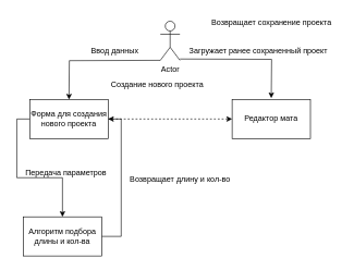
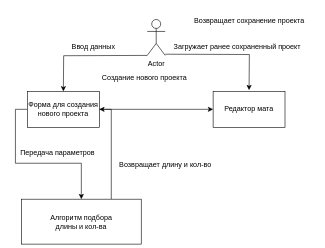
  <mxCell id="0" />
  <mxCell id="1" parent="0" />
  <mxCell id="2" style="edgeStyle=orthogonalEdgeStyle;rounded=0;orthogonalLoop=1;jettySize=auto;html=1;exitX=0;exitY=1;exitDx=0;exitDy=0;exitPerimeter=0;" edge="1" parent="1"><mxGeometry relative="1" as="geometry"><mxPoint x="245" y="92" as="sourcePoint" /><mxPoint x="105" y="152" as="targetPoint" /></mxGeometry></mxCell>
  <mxCell id="3" style="edgeStyle=orthogonalEdgeStyle;rounded=0;orthogonalLoop=1;jettySize=auto;html=1;exitX=1;exitY=1;exitDx=0;exitDy=0;exitPerimeter=0;entryX=0.5;entryY=0;entryDx=0;entryDy=0;" edge="1" parent="1"><mxGeometry relative="1" as="geometry"><mxPoint x="275" y="90" as="sourcePoint" /><mxPoint x="415" y="150" as="targetPoint" /></mxGeometry></mxCell>
  <mxCell id="4" value="Actor" style="shape=umlActor;verticalLabelPosition=bottom;verticalAlign=top;html=1;outlineConnect=0;" vertex="1" parent="1"><mxGeometry x="245" y="32" width="30" height="60" as="geometry" /></mxCell>
  <mxCell id="5" style="edgeStyle=orthogonalEdgeStyle;rounded=0;orthogonalLoop=1;jettySize=auto;html=1;exitX=0;exitY=0.5;exitDx=0;exitDy=0;entryX=0.5;entryY=0;entryDx=0;entryDy=0;" edge="1" parent="1" source="7" target="10"><mxGeometry relative="1" as="geometry" /></mxCell>
- <mxCell id="6" style="edgeStyle=orthogonalEdgeStyle;rounded=0;orthogonalLoop=1;jettySize=auto;html=1;entryX=0;entryY=0.5;entryDx=0;entryDy=0;dashed=1;" edge="1" parent="1" source="7" target="13"><mxGeometry relative="1" as="geometry" /></mxCell>
+ <mxCell id="6" style="edgeStyle=orthogonalEdgeStyle;rounded=0;orthogonalLoop=1;jettySize=auto;html=1;entryX=0;entryY=0.5;entryDx=0;entryDy=0;" edge="1" parent="1" source="7" target="13"><mxGeometry relative="1" as="geometry" /></mxCell>
  <mxCell id="7" value="Форма для создания нового проекта" style="rounded=0;whiteSpace=wrap;html=1;" vertex="1" parent="1"><mxGeometry x="45" y="152" width="120" height="60" as="geometry" /></mxCell>
- <mxCell id="8" value="Ввод данных" style="text;html=1;align=center;verticalAlign=middle;resizable=0;points=[];autosize=1;strokeColor=none;fillColor=none;" vertex="1" parent="1"><mxGeometry x="125" y="62" width="100" height="30" as="geometry" /></mxCell>
+ <mxCell id="8" value="Ввод данных" style="text;html=1;align=center;verticalAlign=middle;resizable=0;points=[];autosize=1;strokeColor=none;fillColor=none;" vertex="1" parent="1"><mxGeometry x="105" y="62" width="100" height="30" as="geometry" /></mxCell>
  <mxCell id="9" style="edgeStyle=orthogonalEdgeStyle;rounded=0;orthogonalLoop=1;jettySize=auto;html=1;entryX=1;entryY=0.5;entryDx=0;entryDy=0;" edge="1" parent="1" source="10" target="7"><mxGeometry relative="1" as="geometry"><Array as="points"><mxPoint x="185" y="362" /><mxPoint x="185" y="182" /></Array></mxGeometry></mxCell>
- <mxCell id="10" value="Алгоритм подбора&lt;br&gt;длины и кол-ва" style="rounded=0;whiteSpace=wrap;html=1;" vertex="1" parent="1"><mxGeometry x="35" y="332" width="120" height="60" as="geometry" /></mxCell>
- <mxCell id="11" value="Передача параметров" style="text;html=1;align=center;verticalAlign=middle;resizable=0;points=[];autosize=1;strokeColor=none;fillColor=none;" vertex="1" parent="1"><mxGeometry x="25" y="250" width="150" height="30" as="geometry" /></mxCell>
+ <mxCell id="10" value="Алгоритм подбора&lt;br&gt;длины и кол-ва" style="rounded=0;whiteSpace=wrap;html=1;" vertex="1" parent="1"><mxGeometry x="35" y="332" width="200" height="75" as="geometry" /></mxCell>
+ <mxCell id="11" value="Передача параметров" style="text;html=1;align=center;verticalAlign=middle;resizable=0;points=[];autosize=1;strokeColor=none;fillColor=none;" vertex="1" parent="1"><mxGeometry x="20" y="240" width="150" height="30" as="geometry" /></mxCell>
  <mxCell id="12" value="Возвращает длину и кол-во" style="text;html=1;align=center;verticalAlign=middle;resizable=0;points=[];autosize=1;strokeColor=none;fillColor=none;" vertex="1" parent="1"><mxGeometry x="185" y="260" width="180" height="30" as="geometry" /></mxCell>
  <mxCell id="13" value="Редактор мата" style="rounded=0;whiteSpace=wrap;html=1;" vertex="1" parent="1"><mxGeometry x="355" y="152" width="120" height="60" as="geometry" /></mxCell>
  <mxCell id="14" value="Создание нового проекта" style="text;html=1;align=center;verticalAlign=middle;resizable=0;points=[];autosize=1;strokeColor=none;fillColor=none;" vertex="1" parent="1"><mxGeometry x="155" y="115" width="170" height="30" as="geometry" /></mxCell>
  <mxCell id="15" value="Загружает ранее сохраненный проект" style="text;html=1;align=center;verticalAlign=middle;resizable=0;points=[];autosize=1;strokeColor=none;fillColor=none;" vertex="1" parent="1"><mxGeometry x="275" y="62" width="240" height="30" as="geometry" /></mxCell>
  <mxCell id="16" value="Возвращает сохранение проекта" style="text;html=1;align=center;verticalAlign=middle;resizable=0;points=[];autosize=1;strokeColor=none;fillColor=none;" vertex="1" parent="1"><mxGeometry x="310" y="20" width="210" height="30" as="geometry" /></mxCell>
